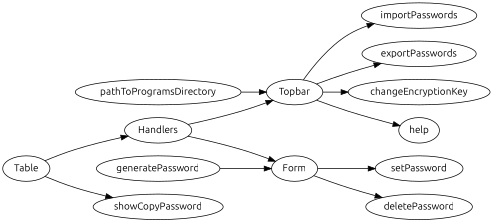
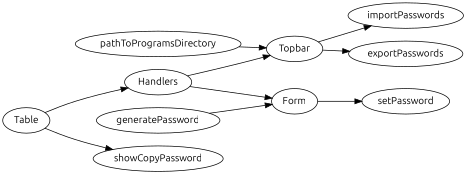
  digraph {
    fontname=Ubuntu
    rankdir=LR
    node [fontname=Ubuntu]
    edge [fontname=Ubuntu]
    Handlers
    Topbar
    Form
    importPasswords
    exportPasswords
-   changeEncryptionKey
-   help
    setPassword
-   deletePassword
    Table
    showCopyPassword
    pathToProgramsDirectory
    generatePassword
    Handlers -> Topbar
    Handlers -> Form
    Topbar -> importPasswords
    Topbar -> exportPasswords
-   Topbar -> changeEncryptionKey
-   Topbar -> help
    Form -> setPassword
-   Form -> deletePassword
    Table -> Handlers
    Table -> showCopyPassword
    pathToProgramsDirectory -> Topbar
    generatePassword -> Form
  }
